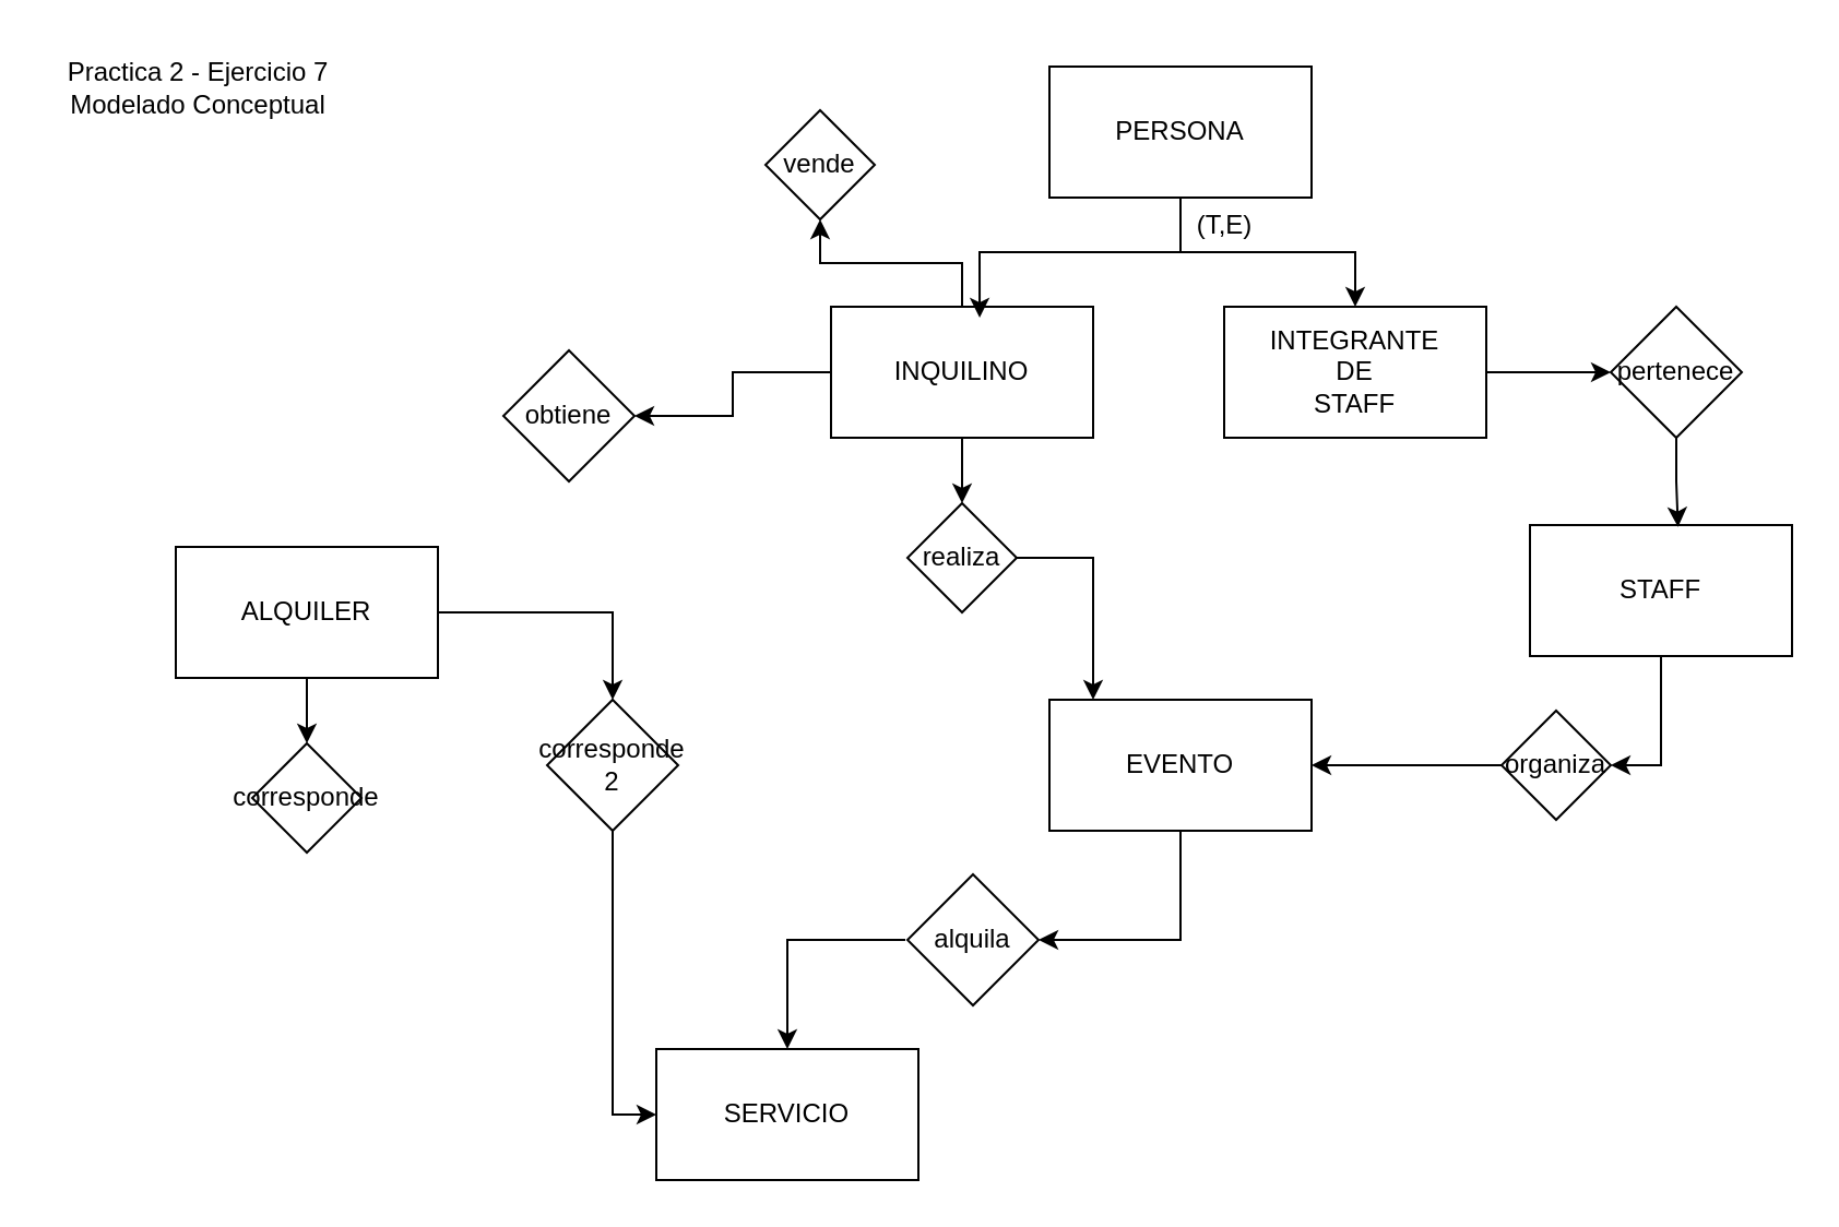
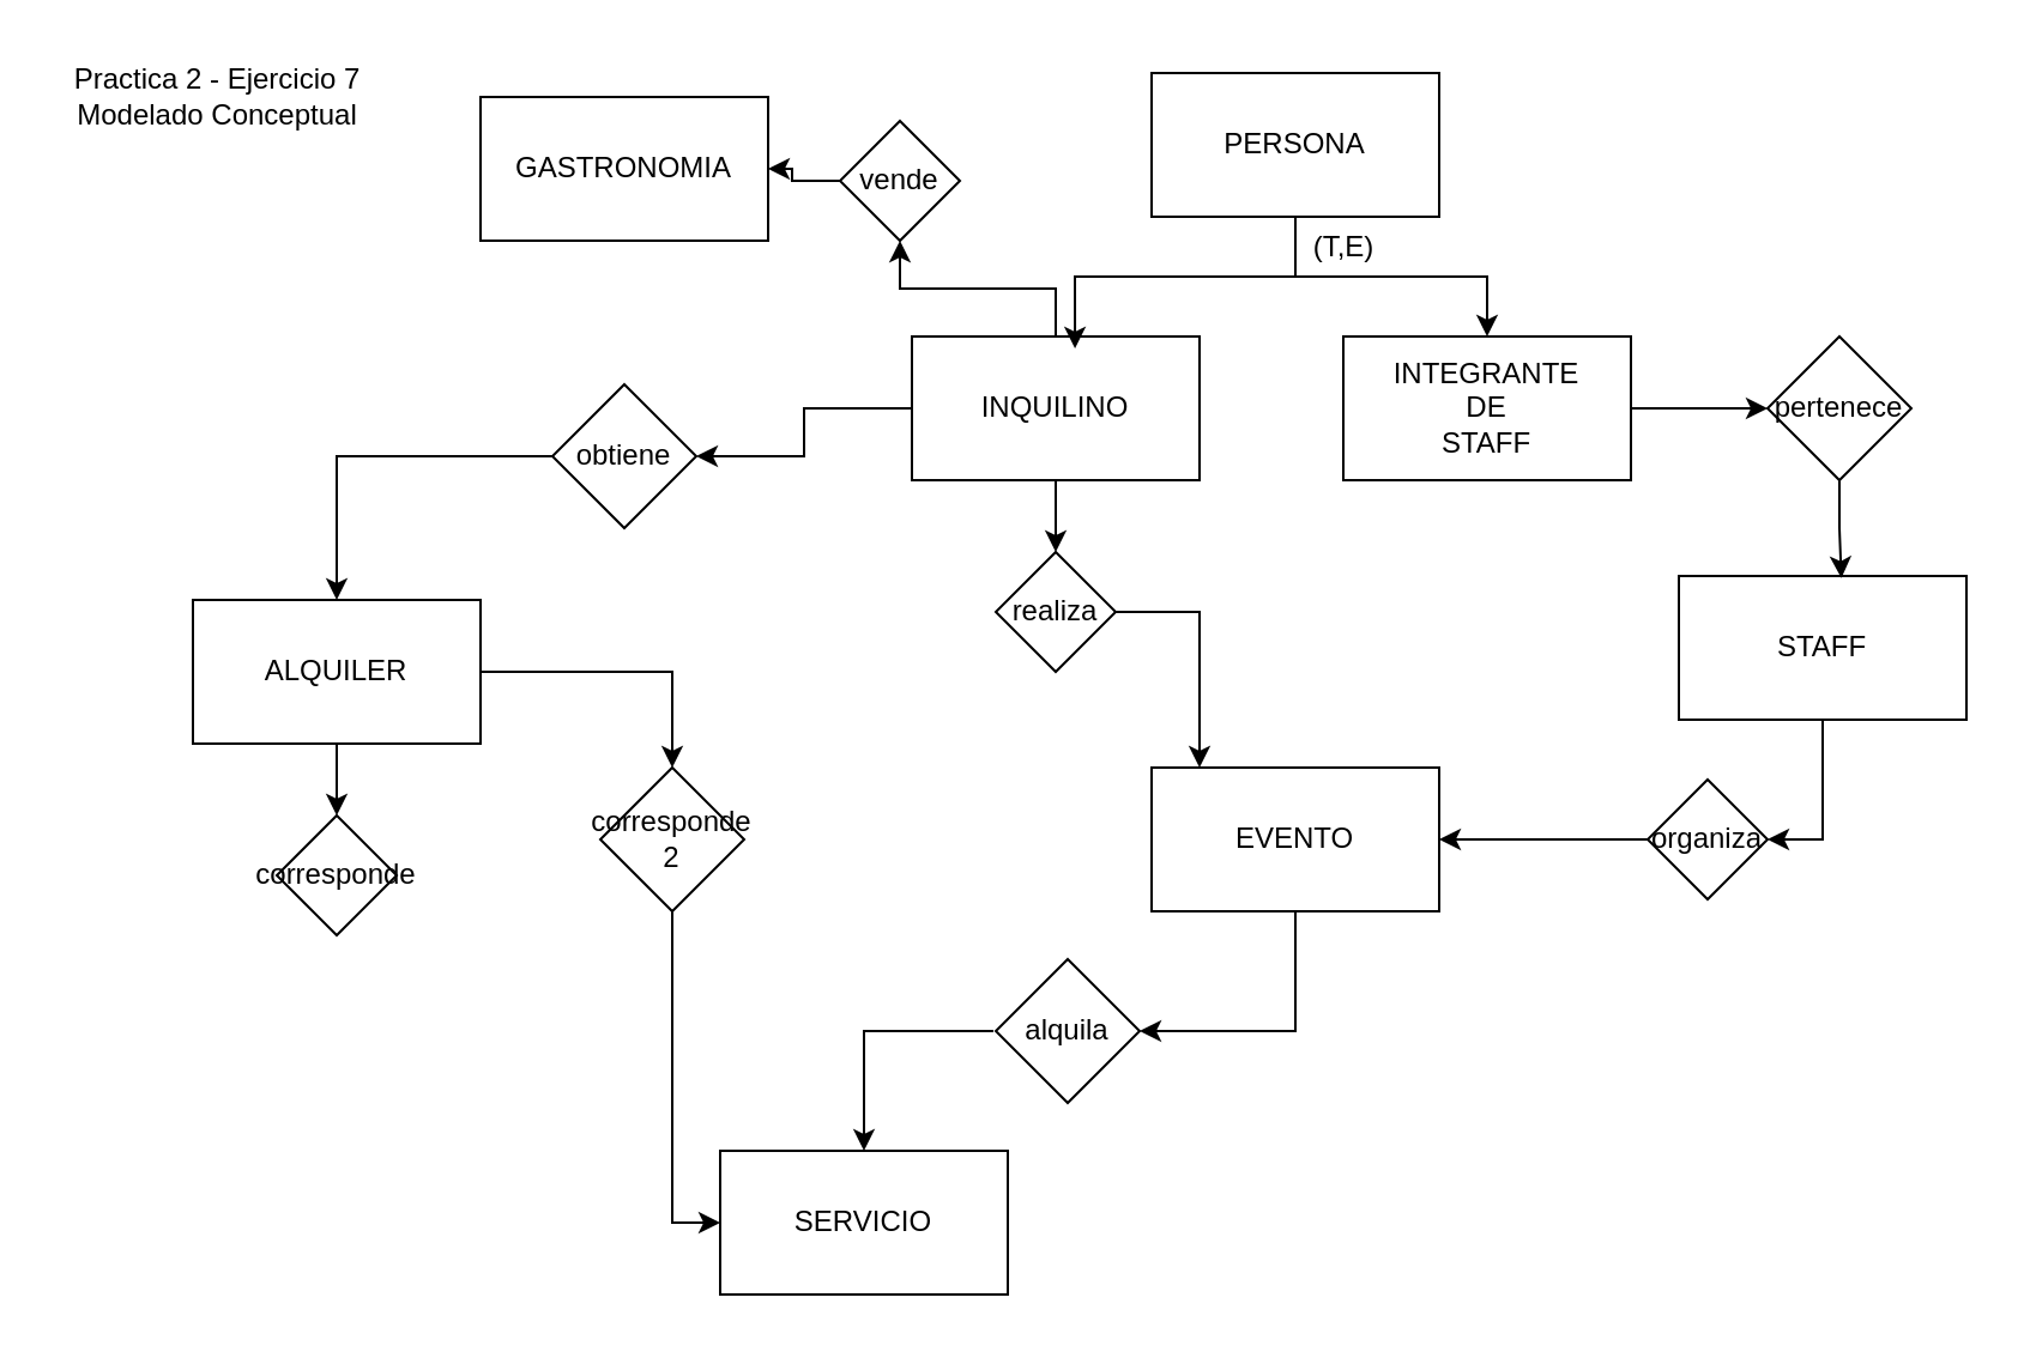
  <mxCell id="0" />
  <mxCell id="1" parent="0" />
  <mxCell id="2" value="Practica 2 - Ejercicio 7&lt;br&gt;Modelado Conceptual" style="text;html=1;align=center;verticalAlign=middle;resizable=0;points=[];autosize=1;strokeColor=none;fillColor=none;" parent="1" vertex="1"><mxGeometry x="20" y="20" width="140" height="40" as="geometry" /></mxCell>
  <mxCell id="3" value="" style="edgeStyle=orthogonalEdgeStyle;rounded=0;orthogonalLoop=1;jettySize=auto;html=1;" parent="1" source="4" target="29" edge="1"><mxGeometry relative="1" as="geometry"><Array as="points"><mxPoint x="540" y="430" /></Array></mxGeometry></mxCell>
  <mxCell id="4" value="EVENTO" style="whiteSpace=wrap;html=1;" parent="1" vertex="1"><mxGeometry x="480" y="320" width="120" height="60" as="geometry" /></mxCell>
  <mxCell id="5" style="edgeStyle=orthogonalEdgeStyle;rounded=0;orthogonalLoop=1;jettySize=auto;html=1;entryX=1;entryY=0.5;entryDx=0;entryDy=0;" parent="1" source="8" target="21" edge="1"><mxGeometry relative="1" as="geometry" /></mxCell>
  <mxCell id="6" value="" style="edgeStyle=orthogonalEdgeStyle;rounded=0;orthogonalLoop=1;jettySize=auto;html=1;" parent="1" source="8" target="19" edge="1"><mxGeometry relative="1" as="geometry" /></mxCell>
  <mxCell id="7" value="" style="edgeStyle=orthogonalEdgeStyle;rounded=0;orthogonalLoop=1;jettySize=auto;html=1;" parent="1" source="8" target="27" edge="1"><mxGeometry relative="1" as="geometry" /></mxCell>
  <mxCell id="8" value="INQUILINO" style="whiteSpace=wrap;html=1;" parent="1" vertex="1"><mxGeometry x="380" y="140" width="120" height="60" as="geometry" /></mxCell>
  <mxCell id="9" value="SERVICIO" style="whiteSpace=wrap;html=1;" parent="1" vertex="1"><mxGeometry x="300" y="480" width="120" height="60" as="geometry" /></mxCell>
  <mxCell id="10" value="" style="edgeStyle=orthogonalEdgeStyle;rounded=0;orthogonalLoop=1;jettySize=auto;html=1;" parent="1" source="11" target="34" edge="1"><mxGeometry relative="1" as="geometry" /></mxCell>
  <mxCell id="11" value="INTEGRANTE&lt;div&gt;DE&lt;/div&gt;&lt;div&gt;STAFF&lt;/div&gt;" style="whiteSpace=wrap;html=1;" parent="1" vertex="1"><mxGeometry x="560" y="140" width="120" height="60" as="geometry" /></mxCell>
  <mxCell id="12" value="" style="edgeStyle=orthogonalEdgeStyle;rounded=0;orthogonalLoop=1;jettySize=auto;html=1;" parent="1" source="14" target="22" edge="1"><mxGeometry relative="1" as="geometry" /></mxCell>
  <mxCell id="13" value="" style="edgeStyle=orthogonalEdgeStyle;rounded=0;orthogonalLoop=1;jettySize=auto;html=1;" parent="1" source="14" target="31" edge="1"><mxGeometry relative="1" as="geometry" /></mxCell>
  <mxCell id="14" value="ALQUILER" style="whiteSpace=wrap;html=1;" parent="1" vertex="1"><mxGeometry x="80" y="250" width="120" height="60" as="geometry" /></mxCell>
  <mxCell id="15" style="edgeStyle=orthogonalEdgeStyle;rounded=0;orthogonalLoop=1;jettySize=auto;html=1;" parent="1" source="16" target="11" edge="1"><mxGeometry relative="1" as="geometry" /></mxCell>
  <mxCell id="16" value="PERSONA" style="whiteSpace=wrap;html=1;" parent="1" vertex="1"><mxGeometry x="480" y="30" width="120" height="60" as="geometry" /></mxCell>
  <mxCell id="17" style="edgeStyle=orthogonalEdgeStyle;rounded=0;orthogonalLoop=1;jettySize=auto;html=1;entryX=0.567;entryY=0.083;entryDx=0;entryDy=0;entryPerimeter=0;" parent="1" source="16" target="8" edge="1"><mxGeometry relative="1" as="geometry" /></mxCell>
  <mxCell id="18" value="" style="edgeStyle=orthogonalEdgeStyle;rounded=0;orthogonalLoop=1;jettySize=auto;html=1;" parent="1" source="19" target="4" edge="1"><mxGeometry relative="1" as="geometry"><Array as="points"><mxPoint x="500" y="255" /></Array></mxGeometry></mxCell>
  <mxCell id="19" value="realiza" style="rhombus;whiteSpace=wrap;html=1;" parent="1" vertex="1"><mxGeometry x="415" y="230" width="50" height="50" as="geometry" /></mxCell>
+ <mxCell id="20" style="edgeStyle=orthogonalEdgeStyle;rounded=0;orthogonalLoop=1;jettySize=auto;html=1;entryX=0.5;entryY=0;entryDx=0;entryDy=0;" parent="1" source="21" target="14" edge="1"><mxGeometry relative="1" as="geometry" /></mxCell>
  <mxCell id="21" value="obtiene" style="rhombus;whiteSpace=wrap;html=1;" parent="1" vertex="1"><mxGeometry x="230" y="160" width="60" height="60" as="geometry" /></mxCell>
  <mxCell id="22" value="corresponde" style="rhombus;whiteSpace=wrap;html=1;" parent="1" vertex="1"><mxGeometry x="115" y="340" width="50" height="50" as="geometry" /></mxCell>
  <mxCell id="23" value="" style="edgeStyle=orthogonalEdgeStyle;rounded=0;orthogonalLoop=1;jettySize=auto;html=1;" parent="1" source="24" target="4" edge="1"><mxGeometry relative="1" as="geometry" /></mxCell>
  <mxCell id="24" value="organiza" style="rhombus;whiteSpace=wrap;html=1;" parent="1" vertex="1"><mxGeometry x="687" y="325" width="50" height="50" as="geometry" /></mxCell>
+ <mxCell id="25" value="GASTRONOMIA" style="whiteSpace=wrap;html=1;" parent="1" vertex="1"><mxGeometry x="200" y="40" width="120" height="60" as="geometry" /></mxCell>
+ <mxCell id="26" value="" style="edgeStyle=orthogonalEdgeStyle;rounded=0;orthogonalLoop=1;jettySize=auto;html=1;" parent="1" source="27" target="25" edge="1"><mxGeometry relative="1" as="geometry" /></mxCell>
  <mxCell id="27" value="vende" style="rhombus;whiteSpace=wrap;html=1;" parent="1" vertex="1"><mxGeometry x="350" y="50" width="50" height="50" as="geometry" /></mxCell>
  <mxCell id="28" value="" style="edgeStyle=orthogonalEdgeStyle;rounded=0;orthogonalLoop=1;jettySize=auto;html=1;entryX=0.5;entryY=0;entryDx=0;entryDy=0;" parent="1" target="9" edge="1"><mxGeometry relative="1" as="geometry"><mxPoint x="414" y="430" as="sourcePoint" /><mxPoint x="329" y="450" as="targetPoint" /><Array as="points"><mxPoint x="360" y="430" /></Array></mxGeometry></mxCell>
  <mxCell id="29" value="alquila" style="rhombus;whiteSpace=wrap;html=1;" parent="1" vertex="1"><mxGeometry x="415" y="400" width="60" height="60" as="geometry" /></mxCell>
  <mxCell id="30" style="edgeStyle=orthogonalEdgeStyle;rounded=0;orthogonalLoop=1;jettySize=auto;html=1;entryX=0;entryY=0.5;entryDx=0;entryDy=0;" parent="1" source="31" target="9" edge="1"><mxGeometry relative="1" as="geometry" /></mxCell>
  <mxCell id="31" value="corresponde 2" style="rhombus;whiteSpace=wrap;html=1;" parent="1" vertex="1"><mxGeometry x="250" y="320" width="60" height="60" as="geometry" /></mxCell>
  <mxCell id="32" value="" style="edgeStyle=orthogonalEdgeStyle;rounded=0;orthogonalLoop=1;jettySize=auto;html=1;" parent="1" source="33" target="24" edge="1"><mxGeometry relative="1" as="geometry"><Array as="points"><mxPoint x="760" y="350" /></Array></mxGeometry></mxCell>
  <mxCell id="33" value="STAFF" style="whiteSpace=wrap;html=1;" parent="1" vertex="1"><mxGeometry x="700" y="240" width="120" height="60" as="geometry" /></mxCell>
  <mxCell id="34" value="pertenece" style="rhombus;whiteSpace=wrap;html=1;" parent="1" vertex="1"><mxGeometry x="737" y="140" width="60" height="60" as="geometry" /></mxCell>
  <mxCell id="35" style="edgeStyle=orthogonalEdgeStyle;rounded=0;orthogonalLoop=1;jettySize=auto;html=1;entryX=0.565;entryY=0.014;entryDx=0;entryDy=0;entryPerimeter=0;" parent="1" source="34" target="33" edge="1"><mxGeometry relative="1" as="geometry" /></mxCell>
  <mxCell id="36" value="(T,E)" style="text;html=1;align=center;verticalAlign=middle;resizable=0;points=[];autosize=1;strokeColor=none;fillColor=none;" parent="1" vertex="1"><mxGeometry x="535" y="88" width="50" height="30" as="geometry" /></mxCell>
